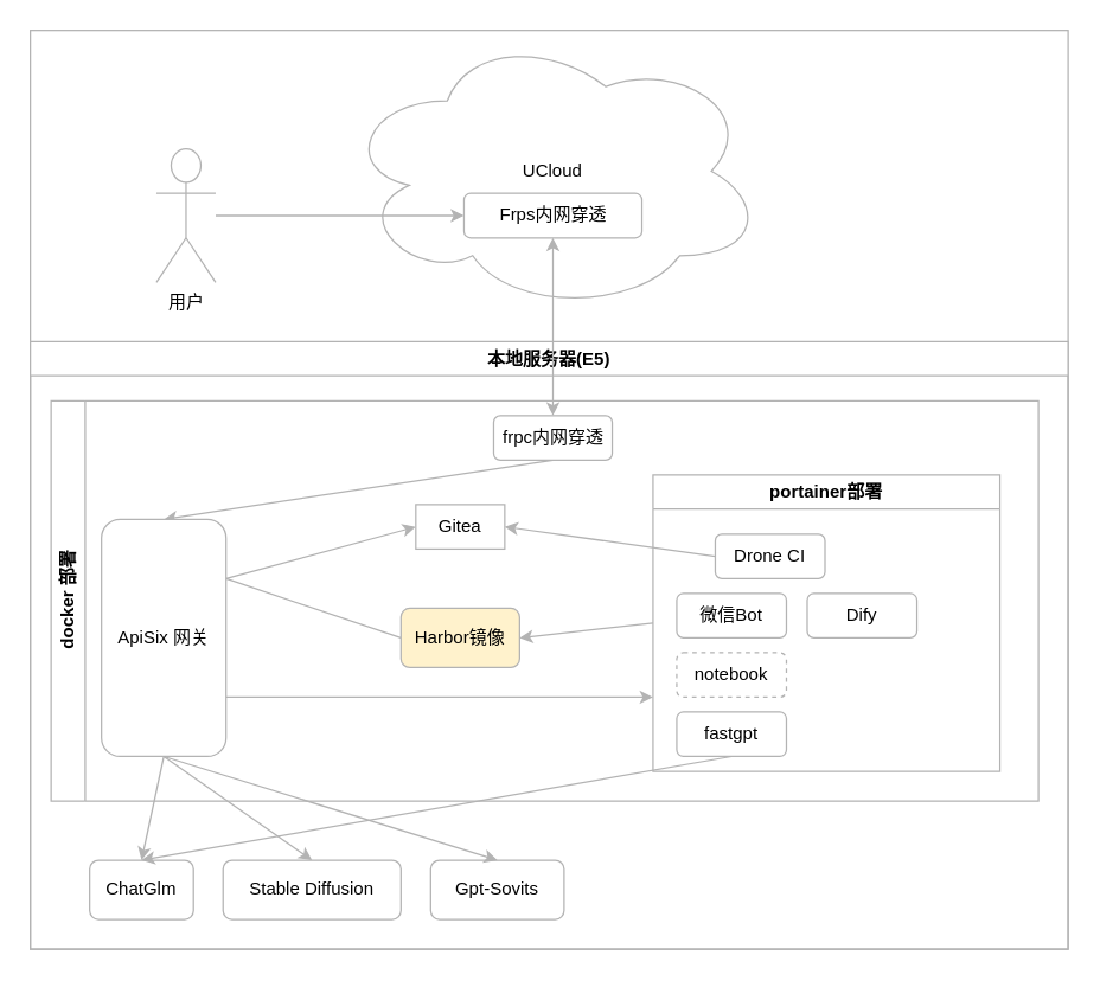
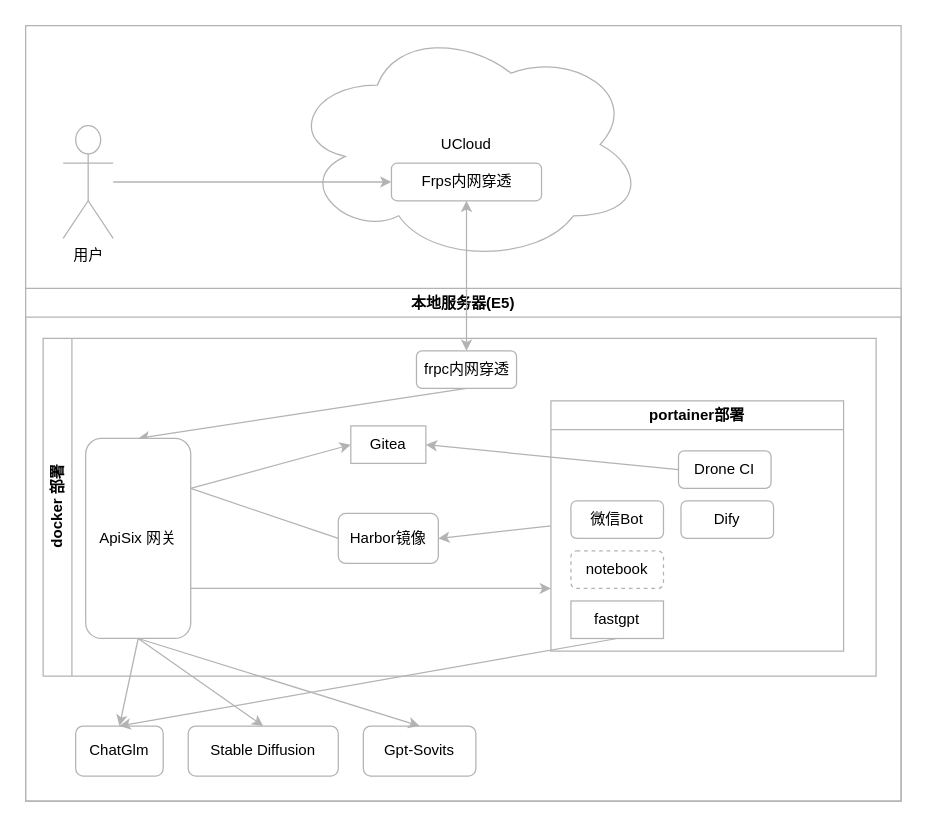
  <mxCell id="0" />
  <mxCell id="1" parent="0" />
  <mxCell id="2" value="" style="group;strokeColor=#B3B3B3;" parent="1" vertex="1" connectable="0"><mxGeometry x="20" y="20" width="700" height="620" as="geometry" /></mxCell>
  <mxCell id="3" value="" style="group;strokeColor=none;" parent="2" vertex="1" connectable="0"><mxGeometry x="210" width="285" height="190" as="geometry" /></mxCell>
  <mxCell id="4" value="UCloud" style="ellipse;shape=cloud;whiteSpace=wrap;html=1;strokeColor=#B3B3B3;" parent="3" vertex="1"><mxGeometry width="285" height="190" as="geometry" /></mxCell>
  <mxCell id="5" value="Frps内网穿透" style="rounded=1;whiteSpace=wrap;html=1;strokeColor=#B3B3B3;" parent="3" vertex="1"><mxGeometry x="82.5" y="110" width="120" height="30" as="geometry" /></mxCell>
  <mxCell id="6" style="edgeStyle=none;html=1;entryX=0;entryY=0.5;entryDx=0;entryDy=0;strokeColor=#B3B3B3;" parent="2" source="7" target="5" edge="1"><mxGeometry relative="1" as="geometry" /></mxCell>
- <mxCell id="7" value="用户" style="shape=umlActor;verticalLabelPosition=bottom;verticalAlign=top;html=1;outlineConnect=0;strokeColor=#B3B3B3;" parent="2" vertex="1"><mxGeometry x="85" y="80" width="40" height="90" as="geometry" /></mxCell>
+ <mxCell id="7" value="用户" style="shape=umlActor;verticalLabelPosition=bottom;verticalAlign=top;html=1;outlineConnect=0;strokeColor=#B3B3B3;" parent="2" vertex="1"><mxGeometry x="30" y="80" width="40" height="90" as="geometry" /></mxCell>
  <mxCell id="8" value="本地服务器(E5)" style="swimlane;whiteSpace=wrap;html=1;strokeColor=#B3B3B3;" parent="2" vertex="1"><mxGeometry y="210" width="700" height="410" as="geometry"><mxRectangle x="40" y="390" width="120" height="30" as="alternateBounds" /></mxGeometry></mxCell>
  <mxCell id="9" value="docker 部署" style="swimlane;horizontal=0;whiteSpace=wrap;html=1;strokeColor=#B3B3B3;" parent="8" vertex="1"><mxGeometry x="14" y="40" width="666" height="270" as="geometry"><mxRectangle x="20" y="50" width="40" height="70" as="alternateBounds" /></mxGeometry></mxCell>
  <mxCell id="10" style="edgeStyle=none;html=1;exitX=0;exitY=0.5;exitDx=0;exitDy=0;entryX=1;entryY=0.5;entryDx=0;entryDy=0;strokeColor=#B3B3B3;" parent="9" source="11" target="23" edge="1"><mxGeometry relative="1" as="geometry" /></mxCell>
  <mxCell id="11" value="portainer部署" style="swimlane;whiteSpace=wrap;html=1;strokeColor=#B3B3B3;" parent="9" vertex="1"><mxGeometry x="406" y="50" width="234" height="200" as="geometry" /></mxCell>
  <mxCell id="12" value="微信Bot" style="rounded=1;whiteSpace=wrap;html=1;strokeColor=#B3B3B3;" parent="11" vertex="1"><mxGeometry x="16" y="80" width="74" height="30" as="geometry" /></mxCell>
  <mxCell id="13" value="notebook" style="rounded=1;whiteSpace=wrap;html=1;strokeColor=#B3B3B3;dashed=1;" parent="11" vertex="1"><mxGeometry x="16" y="120" width="74" height="30" as="geometry" /></mxCell>
- <mxCell id="14" value="fastgpt" style="rounded=1;whiteSpace=wrap;html=1;strokeColor=#B3B3B3;" parent="11" vertex="1"><mxGeometry x="16" y="160" width="74" height="30" as="geometry" /></mxCell>
- <mxCell id="15" value="Drone CI" style="rounded=1;whiteSpace=wrap;html=1;strokeColor=#B3B3B3;" parent="11" vertex="1"><mxGeometry x="42" y="40" width="74" height="30" as="geometry" /></mxCell>
+ <mxCell id="14" value="fastgpt" style="whiteSpace=wrap;html=1;strokeColor=#B3B3B3;rounded=0;" parent="11" vertex="1"><mxGeometry x="16" y="160" width="74" height="30" as="geometry" /></mxCell>
+ <mxCell id="15" value="Drone CI" style="rounded=1;whiteSpace=wrap;html=1;strokeColor=#B3B3B3;" parent="11" vertex="1"><mxGeometry x="102" y="40" width="74" height="30" as="geometry" /></mxCell>
  <mxCell id="16" value="Dify" style="rounded=1;whiteSpace=wrap;html=1;strokeColor=#B3B3B3;" parent="11" vertex="1"><mxGeometry x="104" y="80" width="74" height="30" as="geometry" /></mxCell>
  <mxCell id="17" style="edgeStyle=none;html=1;exitX=0.5;exitY=1;exitDx=0;exitDy=0;entryX=0.5;entryY=0;entryDx=0;entryDy=0;strokeColor=#B3B3B3;" parent="9" source="18" target="22" edge="1"><mxGeometry relative="1" as="geometry" /></mxCell>
  <mxCell id="18" value="frpc内网穿透" style="rounded=1;whiteSpace=wrap;html=1;strokeColor=#B3B3B3;" parent="9" vertex="1"><mxGeometry x="298.5" y="10" width="80" height="30" as="geometry" /></mxCell>
  <mxCell id="19" style="edgeStyle=none;html=1;exitX=1;exitY=0.25;exitDx=0;exitDy=0;entryX=0;entryY=0.5;entryDx=0;entryDy=0;strokeColor=#B3B3B3;endArrow=none;" parent="9" source="22" target="23" edge="1"><mxGeometry relative="1" as="geometry" /></mxCell>
  <mxCell id="20" style="edgeStyle=none;html=1;entryX=0;entryY=0.75;entryDx=0;entryDy=0;exitX=1;exitY=0.75;exitDx=0;exitDy=0;strokeColor=#B3B3B3;" parent="9" source="22" target="11" edge="1"><mxGeometry relative="1" as="geometry"><Array as="points" /></mxGeometry></mxCell>
  <mxCell id="21" style="edgeStyle=none;html=1;exitX=1;exitY=0.25;exitDx=0;exitDy=0;entryX=0;entryY=0.5;entryDx=0;entryDy=0;strokeColor=#B3B3B3;" parent="9" source="22" target="24" edge="1"><mxGeometry relative="1" as="geometry" /></mxCell>
  <mxCell id="22" value="ApiSix 网关" style="rounded=1;whiteSpace=wrap;html=1;strokeColor=#B3B3B3;" parent="9" vertex="1"><mxGeometry x="34" y="80" width="84" height="160" as="geometry" /></mxCell>
- <mxCell id="23" value="Harbor镜像" style="rounded=1;whiteSpace=wrap;html=1;strokeColor=#B3B3B3;fillColor=#fff2cc;" parent="9" vertex="1"><mxGeometry x="236" y="140" width="80" height="40" as="geometry" /></mxCell>
+ <mxCell id="23" value="Harbor镜像" style="rounded=1;whiteSpace=wrap;html=1;strokeColor=#B3B3B3;" parent="9" vertex="1"><mxGeometry x="236" y="140" width="80" height="40" as="geometry" /></mxCell>
  <mxCell id="24" value="Gitea" style="whiteSpace=wrap;html=1;strokeColor=#B3B3B3;rounded=0;" parent="9" vertex="1"><mxGeometry x="246" y="70" width="60" height="30" as="geometry" /></mxCell>
  <mxCell id="25" style="edgeStyle=none;html=1;exitX=0;exitY=0.5;exitDx=0;exitDy=0;entryX=1;entryY=0.5;entryDx=0;entryDy=0;strokeColor=#B3B3B3;" parent="9" source="15" target="24" edge="1"><mxGeometry relative="1" as="geometry" /></mxCell>
  <mxCell id="26" value="ChatGlm" style="rounded=1;whiteSpace=wrap;html=1;strokeColor=#B3B3B3;" parent="8" vertex="1"><mxGeometry x="40" y="350" width="70" height="40" as="geometry" /></mxCell>
  <mxCell id="27" value="Stable Diffusion" style="rounded=1;whiteSpace=wrap;html=1;strokeColor=#B3B3B3;" parent="8" vertex="1"><mxGeometry x="130" y="350" width="120" height="40" as="geometry" /></mxCell>
  <mxCell id="28" value="Gpt-Sovits" style="rounded=1;whiteSpace=wrap;html=1;strokeColor=#B3B3B3;" parent="8" vertex="1"><mxGeometry x="270" y="350" width="90" height="40" as="geometry" /></mxCell>
  <mxCell id="29" style="edgeStyle=none;html=1;exitX=0.5;exitY=1;exitDx=0;exitDy=0;entryX=0.5;entryY=0;entryDx=0;entryDy=0;strokeColor=#B3B3B3;" parent="8" source="22" target="26" edge="1"><mxGeometry relative="1" as="geometry" /></mxCell>
  <mxCell id="30" style="edgeStyle=none;html=1;exitX=0.5;exitY=1;exitDx=0;exitDy=0;entryX=0.5;entryY=0;entryDx=0;entryDy=0;strokeColor=#B3B3B3;" parent="8" source="22" target="27" edge="1"><mxGeometry relative="1" as="geometry" /></mxCell>
  <mxCell id="31" style="edgeStyle=none;html=1;exitX=0.5;exitY=1;exitDx=0;exitDy=0;entryX=0.5;entryY=0;entryDx=0;entryDy=0;strokeColor=#B3B3B3;" parent="8" source="22" target="28" edge="1"><mxGeometry relative="1" as="geometry" /></mxCell>
  <mxCell id="32" style="edgeStyle=none;html=1;exitX=0.5;exitY=1;exitDx=0;exitDy=0;entryX=0.5;entryY=0;entryDx=0;entryDy=0;strokeColor=#B3B3B3;" parent="8" source="14" target="26" edge="1"><mxGeometry relative="1" as="geometry" /></mxCell>
  <mxCell id="33" style="edgeStyle=none;html=1;exitX=0.5;exitY=1;exitDx=0;exitDy=0;entryX=0.5;entryY=0;entryDx=0;entryDy=0;startArrow=classic;startFill=1;strokeColor=#B3B3B3;" parent="2" source="5" target="18" edge="1"><mxGeometry relative="1" as="geometry" /></mxCell>
